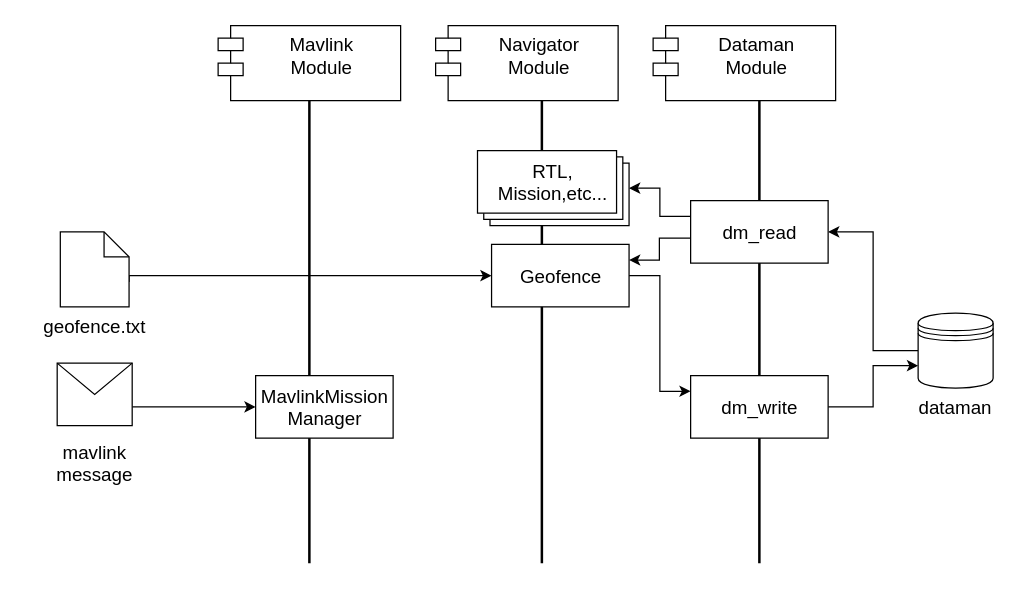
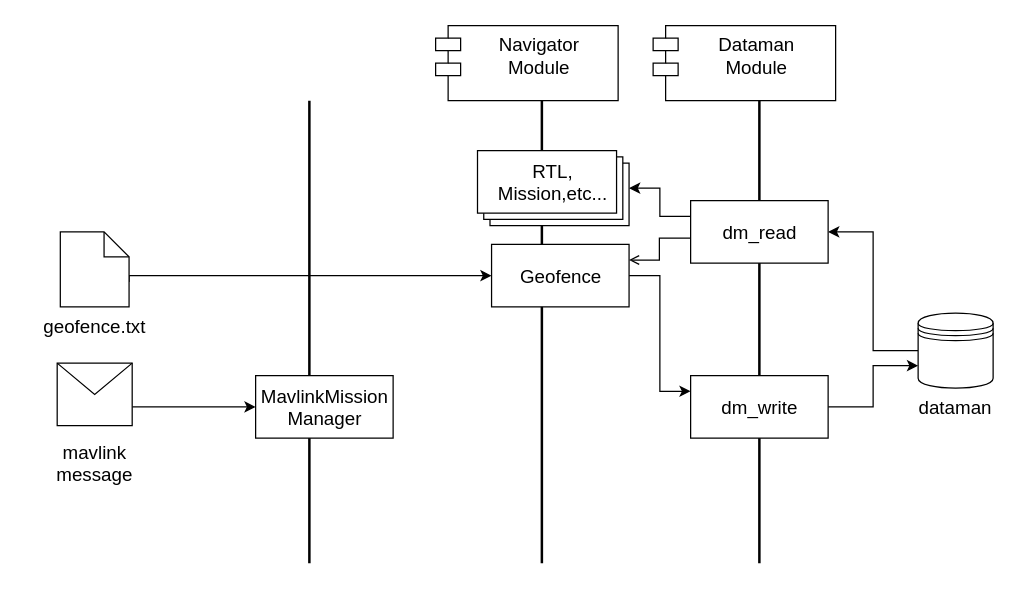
  <mxCell id="0" />
  <mxCell id="1" parent="0" />
  <mxCell id="2" value="mavlink&lt;br style=&quot;font-size: 15px;&quot;&gt;message" style="text;html=1;align=center;verticalAlign=middle;resizable=0;points=[];autosize=1;strokeColor=none;fillColor=none;fontSize=15;" vertex="1" parent="1"><mxGeometry x="35.25" y="345" width="80" height="50" as="geometry" /></mxCell>
  <mxCell id="3" style="edgeStyle=orthogonalEdgeStyle;rounded=0;orthogonalLoop=1;jettySize=auto;html=1;exitX=1;exitY=0.7;exitDx=0;exitDy=0;entryX=0;entryY=0.5;entryDx=0;entryDy=0;fontSize=15;" edge="1" parent="1" source="4" target="15"><mxGeometry relative="1" as="geometry" /></mxCell>
  <mxCell id="4" value="" style="shape=message;html=1;whiteSpace=wrap;html=1;outlineConnect=0;fontSize=15;" vertex="1" parent="1"><mxGeometry x="45.25" y="290" width="60" height="50" as="geometry" /></mxCell>
  <mxCell id="5" value="geofence.txt" style="text;html=1;align=center;verticalAlign=middle;resizable=0;points=[];autosize=1;strokeColor=none;fillColor=none;fontSize=15;" vertex="1" parent="1"><mxGeometry x="20.25" y="245" width="110" height="30" as="geometry" /></mxCell>
- <mxCell id="6" value="Mavlink&#10;Module" style="shape=module;align=left;spacingLeft=20;align=center;verticalAlign=top;fontSize=15;" vertex="1" parent="1"><mxGeometry x="174" y="20" width="146" height="60" as="geometry" /></mxCell>
  <mxCell id="7" value="Navigator&#10;Module" style="shape=module;align=left;spacingLeft=20;align=center;verticalAlign=top;fontSize=15;" vertex="1" parent="1"><mxGeometry x="348" y="20" width="146" height="60" as="geometry" /></mxCell>
  <mxCell id="8" value="" style="line;strokeWidth=2;direction=south;html=1;fontSize=15;" vertex="1" parent="1"><mxGeometry x="242" y="80" width="10" height="370" as="geometry" /></mxCell>
  <mxCell id="9" value="" style="line;strokeWidth=2;direction=south;html=1;fontSize=15;" vertex="1" parent="1"><mxGeometry x="428" y="80" width="10" height="370" as="geometry" /></mxCell>
  <mxCell id="10" style="edgeStyle=orthogonalEdgeStyle;rounded=0;orthogonalLoop=1;jettySize=auto;html=1;exitX=0;exitY=0.5;exitDx=0;exitDy=0;entryX=1;entryY=0.5;entryDx=0;entryDy=0;fontSize=15;" edge="1" parent="1" source="11" target="24"><mxGeometry relative="1" as="geometry" /></mxCell>
  <mxCell id="11" value="" style="shape=datastore;whiteSpace=wrap;html=1;fontSize=15;" vertex="1" parent="1"><mxGeometry x="734" y="250" width="60" height="60" as="geometry" /></mxCell>
  <mxCell id="12" style="edgeStyle=orthogonalEdgeStyle;rounded=0;orthogonalLoop=1;jettySize=auto;html=1;exitX=0;exitY=0;exitDx=55;exitDy=40;exitPerimeter=0;entryX=0;entryY=0.5;entryDx=0;entryDy=0;fontSize=15;" edge="1" parent="1" source="13" target="17"><mxGeometry relative="1" as="geometry"><Array as="points"><mxPoint x="102.75" y="220" /></Array></mxGeometry></mxCell>
  <mxCell id="13" value="" style="shape=note;size=20;whiteSpace=wrap;html=1;fontSize=15;" vertex="1" parent="1"><mxGeometry x="47.75" y="185" width="55" height="60" as="geometry" /></mxCell>
  <mxCell id="14" value="dataman" style="text;html=1;strokeColor=none;fillColor=none;align=center;verticalAlign=middle;whiteSpace=wrap;rounded=0;fontSize=15;" vertex="1" parent="1"><mxGeometry x="734" y="310" width="60" height="30" as="geometry" /></mxCell>
  <mxCell id="15" value="MavlinkMission&lt;br&gt;Manager" style="html=1;fontSize=15;" vertex="1" parent="1"><mxGeometry x="204" y="300" width="110" height="50" as="geometry" /></mxCell>
  <mxCell id="16" style="edgeStyle=orthogonalEdgeStyle;rounded=0;orthogonalLoop=1;jettySize=auto;html=1;exitX=1;exitY=0.5;exitDx=0;exitDy=0;entryX=0;entryY=0.25;entryDx=0;entryDy=0;fontSize=15;" edge="1" parent="1" source="17" target="21"><mxGeometry relative="1" as="geometry" /></mxCell>
  <mxCell id="17" value="Geofence" style="html=1;fontSize=15;" vertex="1" parent="1"><mxGeometry x="392.75" y="195" width="110" height="50" as="geometry" /></mxCell>
  <mxCell id="18" value="Dataman&#10;Module" style="shape=module;align=left;spacingLeft=20;align=center;verticalAlign=top;fontSize=15;" vertex="1" parent="1"><mxGeometry x="522" y="20" width="146" height="60" as="geometry" /></mxCell>
  <mxCell id="19" value="" style="line;strokeWidth=2;direction=south;html=1;fontSize=15;" vertex="1" parent="1"><mxGeometry x="602" y="80" width="10" height="370" as="geometry" /></mxCell>
  <mxCell id="20" style="edgeStyle=orthogonalEdgeStyle;rounded=0;orthogonalLoop=1;jettySize=auto;html=1;exitX=1;exitY=0.5;exitDx=0;exitDy=0;entryX=0;entryY=0.7;entryDx=0;entryDy=0;fontSize=15;" edge="1" parent="1" source="21" target="11"><mxGeometry relative="1" as="geometry" /></mxCell>
  <mxCell id="21" value="dm_write" style="html=1;fontSize=15;" vertex="1" parent="1"><mxGeometry x="552" y="300" width="110" height="50" as="geometry" /></mxCell>
- <mxCell id="22" style="edgeStyle=orthogonalEdgeStyle;rounded=0;orthogonalLoop=1;jettySize=auto;html=1;exitX=0;exitY=0.5;exitDx=0;exitDy=0;entryX=1;entryY=0.25;entryDx=0;entryDy=0;fontSize=15;" edge="1" parent="1" source="24" target="17"><mxGeometry relative="1" as="geometry"><Array as="points"><mxPoint x="552" y="190" /><mxPoint x="527" y="190" /><mxPoint x="527" y="208" /></Array></mxGeometry></mxCell>
+ <mxCell id="22" style="edgeStyle=orthogonalEdgeStyle;rounded=0;orthogonalLoop=1;jettySize=auto;html=1;exitX=0;exitY=0.5;exitDx=0;exitDy=0;entryX=1;entryY=0.25;entryDx=0;entryDy=0;fontSize=15;endArrow=open;" edge="1" parent="1" source="24" target="17"><mxGeometry relative="1" as="geometry"><Array as="points"><mxPoint x="552" y="190" /><mxPoint x="527" y="190" /><mxPoint x="527" y="208" /></Array></mxGeometry></mxCell>
  <mxCell id="23" style="edgeStyle=orthogonalEdgeStyle;rounded=0;orthogonalLoop=1;jettySize=auto;html=1;exitX=0;exitY=0.25;exitDx=0;exitDy=0;fontSize=15;" edge="1" parent="1" source="24" target="25"><mxGeometry relative="1" as="geometry" /></mxCell>
  <mxCell id="24" value="dm_read" style="html=1;fontSize=15;" vertex="1" parent="1"><mxGeometry x="552" y="160" width="110" height="50" as="geometry" /></mxCell>
  <mxCell id="25" value="" style="verticalLabelPosition=bottom;verticalAlign=top;html=1;shape=mxgraph.basic.layered_rect;dx=10;outlineConnect=0;fontSize=15;" vertex="1" parent="1"><mxGeometry x="381.5" y="120" width="121.25" height="60" as="geometry" /></mxCell>
  <mxCell id="26" value="RTL, Mission,etc..." style="text;html=1;strokeColor=none;fillColor=none;align=center;verticalAlign=middle;whiteSpace=wrap;rounded=0;fontSize=15;" vertex="1" parent="1"><mxGeometry x="412.13" y="130" width="60" height="30" as="geometry" /></mxCell>
